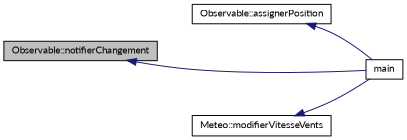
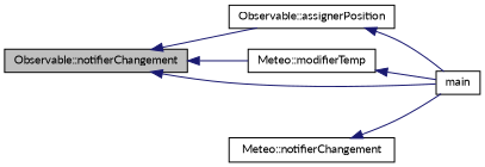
  digraph {
    fontname=Lato
    rankdir=LR
    node [color=black fontname=Lato fontsize=10 shape=record]
    edge [color=midnightblue dir=back fontname=Lato fontsize=10 labelfontname=Helvetica labelfontsize=10 style=solid]
    n1 [fillcolor=grey75 fontcolor=black height=0.2 label="Observable::notifierChangement" style=filled width=0.4]
    n2 [height=0.2 label="Observable::assignerPosition" width=0.4]
+   n3 [height=0.2 label="Meteo::modifierTemp" width=0.4]
    n4 [height=0.2 label=main width=0.4]
-   n5 [height=0.2 label="Meteo::modifierVitesseVents" width=0.4]
+   n5 [height=0.2 label="Meteo::notifierChangement" width=0.4]
+   n1 -> n2
+   n1 -> n3
    n1 -> n4
    n2 -> n4
+   n3 -> n4
    n5 -> n4
  }
